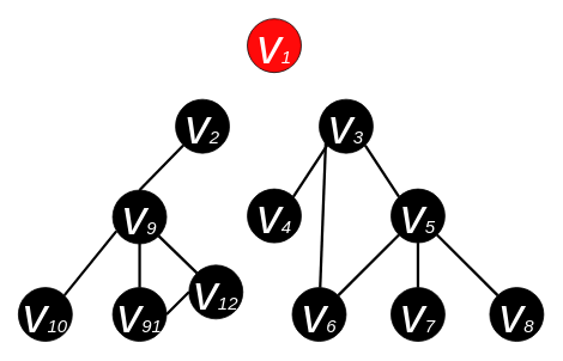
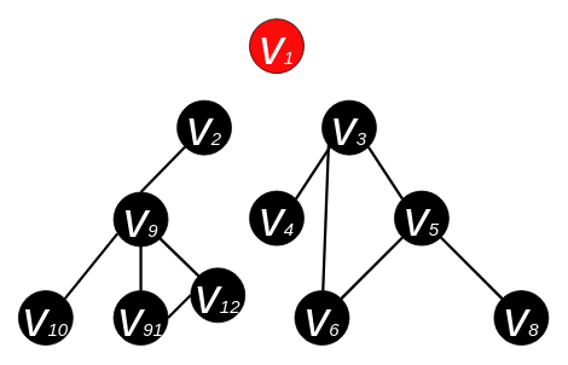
  <mxCell id="0" />
  <mxCell id="1" parent="0" />
  <mxCell id="2" value="&lt;i&gt;&lt;font color=&quot;#ffffff&quot; style=&quot;&quot;&gt;&lt;font style=&quot;font-size: 55px;&quot;&gt;v&lt;/font&gt;&lt;font style=&quot;font-size: 20px;&quot;&gt;1&lt;/font&gt;&lt;/font&gt;&lt;/i&gt;" style="ellipse;whiteSpace=wrap;html=1;aspect=fixed;fillColor=#FF0A0A;strokeColor=#000000;" parent="1" vertex="1"><mxGeometry x="275" y="20" width="60" height="60" as="geometry" /></mxCell>
  <mxCell id="3" value="&lt;i&gt;&lt;font style=&quot;&quot; color=&quot;#ffffff&quot;&gt;&lt;font style=&quot;font-size: 55px;&quot;&gt;v&lt;/font&gt;&lt;font style=&quot;font-size: 20px;&quot;&gt;2&lt;/font&gt;&lt;/font&gt;&lt;/i&gt;" style="ellipse;whiteSpace=wrap;html=1;aspect=fixed;fillColor=#000000;strokeColor=#000000;" parent="1" vertex="1"><mxGeometry x="195" y="110" width="60" height="60" as="geometry" /></mxCell>
  <mxCell id="4" value="&lt;i&gt;&lt;font style=&quot;&quot; color=&quot;#ffffff&quot;&gt;&lt;font style=&quot;font-size: 55px;&quot;&gt;v&lt;/font&gt;&lt;font style=&quot;font-size: 20px;&quot;&gt;3&lt;/font&gt;&lt;/font&gt;&lt;/i&gt;" style="ellipse;whiteSpace=wrap;html=1;aspect=fixed;fillColor=#000000;" parent="1" vertex="1"><mxGeometry x="355" y="110" width="60" height="60" as="geometry" /></mxCell>
  <mxCell id="5" value="&lt;i&gt;&lt;font style=&quot;&quot; color=&quot;#ffffff&quot;&gt;&lt;font style=&quot;font-size: 55px;&quot;&gt;v&lt;/font&gt;&lt;font style=&quot;font-size: 20px;&quot;&gt;4&lt;/font&gt;&lt;/font&gt;&lt;/i&gt;" style="ellipse;whiteSpace=wrap;html=1;aspect=fixed;fillColor=#000000;" parent="1" vertex="1"><mxGeometry x="275" y="210" width="60" height="60" as="geometry" /></mxCell>
  <mxCell id="6" value="&lt;i&gt;&lt;font style=&quot;&quot; color=&quot;#ffffff&quot;&gt;&lt;font style=&quot;font-size: 55px;&quot;&gt;v&lt;/font&gt;&lt;font style=&quot;font-size: 20px;&quot;&gt;5&lt;/font&gt;&lt;/font&gt;&lt;/i&gt;" style="ellipse;whiteSpace=wrap;html=1;aspect=fixed;fillColor=#000000;" parent="1" vertex="1"><mxGeometry x="435" y="210" width="60" height="60" as="geometry" /></mxCell>
- <mxCell id="7" value="&lt;i&gt;&lt;font style=&quot;&quot; color=&quot;#ffffff&quot;&gt;&lt;font style=&quot;font-size: 55px;&quot;&gt;v&lt;/font&gt;&lt;font style=&quot;font-size: 20px;&quot;&gt;7&lt;/font&gt;&lt;/font&gt;&lt;/i&gt;" style="ellipse;whiteSpace=wrap;html=1;aspect=fixed;fillColor=#000000;" parent="1" vertex="1"><mxGeometry x="435" y="320" width="60" height="60" as="geometry" /></mxCell>
  <mxCell id="8" value="&lt;i&gt;&lt;font style=&quot;&quot; color=&quot;#ffffff&quot;&gt;&lt;font style=&quot;font-size: 55px;&quot;&gt;v&lt;/font&gt;&lt;font style=&quot;font-size: 20px;&quot;&gt;6&lt;/font&gt;&lt;/font&gt;&lt;/i&gt;" style="ellipse;whiteSpace=wrap;html=1;aspect=fixed;fillColor=#000000;" parent="1" vertex="1"><mxGeometry x="325" y="320" width="60" height="60" as="geometry" /></mxCell>
  <mxCell id="9" value="&lt;i&gt;&lt;font style=&quot;&quot; color=&quot;#ffffff&quot;&gt;&lt;font style=&quot;font-size: 55px;&quot;&gt;v&lt;/font&gt;&lt;font style=&quot;font-size: 20px;&quot;&gt;8&lt;/font&gt;&lt;/font&gt;&lt;/i&gt;" style="ellipse;whiteSpace=wrap;html=1;aspect=fixed;fillColor=#000000;" parent="1" vertex="1"><mxGeometry x="545" y="320" width="60" height="60" as="geometry" /></mxCell>
  <mxCell id="10" value="" style="endArrow=none;html=1;rounded=0;fontSize=20;fontColor=#FFFFFF;exitX=0;exitY=0;exitDx=0;exitDy=0;strokeWidth=3;" parent="1" source="4" target="8" edge="1"><mxGeometry width="50" height="50" relative="1" as="geometry"><mxPoint x="395" y="220" as="sourcePoint" /><mxPoint x="445" y="170" as="targetPoint" /></mxGeometry></mxCell>
  <mxCell id="11" value="" style="endArrow=none;html=1;rounded=0;fontSize=20;fontColor=#FFFFFF;entryX=0;entryY=1;entryDx=0;entryDy=0;exitX=1;exitY=0;exitDx=0;exitDy=0;strokeWidth=3;" parent="1" source="5" target="4" edge="1"><mxGeometry width="50" height="50" relative="1" as="geometry"><mxPoint x="395" y="220" as="sourcePoint" /><mxPoint x="445" y="170" as="targetPoint" /></mxGeometry></mxCell>
  <mxCell id="12" value="" style="endArrow=none;html=1;rounded=0;fontSize=20;fontColor=#FFFFFF;entryX=1;entryY=1;entryDx=0;entryDy=0;exitX=0;exitY=0;exitDx=0;exitDy=0;strokeWidth=3;" parent="1" source="6" target="4" edge="1"><mxGeometry width="50" height="50" relative="1" as="geometry"><mxPoint x="395" y="220" as="sourcePoint" /><mxPoint x="445" y="170" as="targetPoint" /></mxGeometry></mxCell>
  <mxCell id="13" value="" style="endArrow=none;html=1;rounded=0;fontSize=20;fontColor=#FFFFFF;entryX=0;entryY=1;entryDx=0;entryDy=0;exitX=1;exitY=0;exitDx=0;exitDy=0;strokeWidth=3;" parent="1" source="8" target="6" edge="1"><mxGeometry width="50" height="50" relative="1" as="geometry"><mxPoint x="395" y="220" as="sourcePoint" /><mxPoint x="445" y="170" as="targetPoint" /></mxGeometry></mxCell>
- <mxCell id="14" value="" style="endArrow=none;html=1;rounded=0;fontSize=20;fontColor=#FFFFFF;entryX=0.5;entryY=1;entryDx=0;entryDy=0;exitX=0.5;exitY=0;exitDx=0;exitDy=0;strokeWidth=3;" parent="1" source="7" target="6" edge="1"><mxGeometry width="50" height="50" relative="1" as="geometry"><mxPoint x="395" y="220" as="sourcePoint" /><mxPoint x="445" y="170" as="targetPoint" /></mxGeometry></mxCell>
  <mxCell id="15" value="" style="endArrow=none;html=1;rounded=0;fontSize=20;fontColor=#FFFFFF;entryX=1;entryY=1;entryDx=0;entryDy=0;exitX=0;exitY=0;exitDx=0;exitDy=0;strokeWidth=3;" parent="1" source="9" target="6" edge="1"><mxGeometry width="50" height="50" relative="1" as="geometry"><mxPoint x="395" y="220" as="sourcePoint" /><mxPoint x="445" y="170" as="targetPoint" /></mxGeometry></mxCell>
  <mxCell id="16" value="&lt;i&gt;&lt;font style=&quot;&quot; color=&quot;#ffffff&quot;&gt;&lt;font style=&quot;font-size: 55px;&quot;&gt;v&lt;/font&gt;&lt;font style=&quot;font-size: 20px;&quot;&gt;9&lt;/font&gt;&lt;/font&gt;&lt;/i&gt;" style="ellipse;whiteSpace=wrap;html=1;aspect=fixed;fillColor=#000000;" parent="1" vertex="1"><mxGeometry x="125" y="211.21" width="60" height="60" as="geometry" /></mxCell>
  <mxCell id="17" value="&lt;i&gt;&lt;font style=&quot;&quot; color=&quot;#ffffff&quot;&gt;&lt;font style=&quot;font-size: 55px;&quot;&gt;v&lt;/font&gt;&lt;font style=&quot;font-size: 20px;&quot;&gt;91&lt;/font&gt;&lt;/font&gt;&lt;/i&gt;" style="ellipse;whiteSpace=wrap;html=1;aspect=fixed;fillColor=#000000;" parent="1" vertex="1"><mxGeometry x="125" y="320" width="60" height="60" as="geometry" /></mxCell>
  <mxCell id="18" value="&lt;i&gt;&lt;font style=&quot;&quot; color=&quot;#ffffff&quot;&gt;&lt;font style=&quot;font-size: 55px;&quot;&gt;v&lt;/font&gt;&lt;font style=&quot;font-size: 20px;&quot;&gt;10&lt;/font&gt;&lt;/font&gt;&lt;/i&gt;" style="ellipse;whiteSpace=wrap;html=1;aspect=fixed;fillColor=#000000;direction=south;" parent="1" vertex="1"><mxGeometry x="20" y="320" width="60" height="60" as="geometry" /></mxCell>
  <mxCell id="19" value="&lt;i&gt;&lt;font style=&quot;&quot; color=&quot;#ffffff&quot;&gt;&lt;font style=&quot;font-size: 55px;&quot;&gt;v&lt;/font&gt;&lt;font style=&quot;font-size: 20px;&quot;&gt;12&lt;/font&gt;&lt;/font&gt;&lt;/i&gt;" style="ellipse;whiteSpace=wrap;html=1;aspect=fixed;fillColor=#000000;" parent="1" vertex="1"><mxGeometry x="210" y="295" width="60" height="60" as="geometry" /></mxCell>
  <mxCell id="20" value="" style="endArrow=none;html=1;rounded=0;fontSize=20;fontColor=#FFFFFF;entryX=0.069;entryY=0.764;entryDx=0;entryDy=0;exitX=0;exitY=0;exitDx=0;exitDy=0;strokeWidth=3;entryPerimeter=0;" parent="1" source="18" edge="1" target="16"><mxGeometry width="50" height="50" relative="1" as="geometry"><mxPoint x="85" y="208.79" as="sourcePoint" /><mxPoint x="133.787" y="250.003" as="targetPoint" /></mxGeometry></mxCell>
  <mxCell id="21" value="" style="endArrow=none;html=1;rounded=0;fontSize=20;fontColor=#FFFFFF;entryX=0.5;entryY=1;entryDx=0;entryDy=0;exitX=0.5;exitY=0;exitDx=0;exitDy=0;strokeWidth=3;" parent="1" source="17" edge="1" target="16"><mxGeometry width="50" height="50" relative="1" as="geometry"><mxPoint x="85" y="208.79" as="sourcePoint" /><mxPoint x="155" y="258.79" as="targetPoint" /></mxGeometry></mxCell>
  <mxCell id="22" value="" style="endArrow=none;html=1;rounded=0;fontSize=20;fontColor=#FFFFFF;entryX=1;entryY=1;entryDx=0;entryDy=0;exitX=0;exitY=0;exitDx=0;exitDy=0;strokeWidth=3;" parent="1" source="19" edge="1" target="16"><mxGeometry width="50" height="50" relative="1" as="geometry"><mxPoint x="85" y="208.79" as="sourcePoint" /><mxPoint x="176.213" y="250.003" as="targetPoint" /></mxGeometry></mxCell>
  <mxCell id="23" value="" style="endArrow=none;html=1;rounded=0;fontSize=20;fontColor=#FFFFFF;exitX=0.5;exitY=0;exitDx=0;exitDy=0;entryX=0;entryY=1;entryDx=0;entryDy=0;strokeWidth=3;strokeColor=#000000;" parent="1" source="16" target="3" edge="1"><mxGeometry width="50" height="50" relative="1" as="geometry"><mxPoint x="256.213" y="128.787" as="sourcePoint" /><mxPoint x="293.787" y="81.213" as="targetPoint" /></mxGeometry></mxCell>
  <mxCell id="24" value="" style="endArrow=none;html=1;rounded=0;fontSize=20;fontColor=#FFFFFF;entryX=1;entryY=0.5;entryDx=0;entryDy=0;exitX=0;exitY=0.5;exitDx=0;exitDy=0;strokeWidth=3;" parent="1" source="19" target="17" edge="1"><mxGeometry width="50" height="50" relative="1" as="geometry"><mxPoint x="248.787" y="338.787" as="sourcePoint" /><mxPoint x="186.213" y="260.003" as="targetPoint" /></mxGeometry></mxCell>
